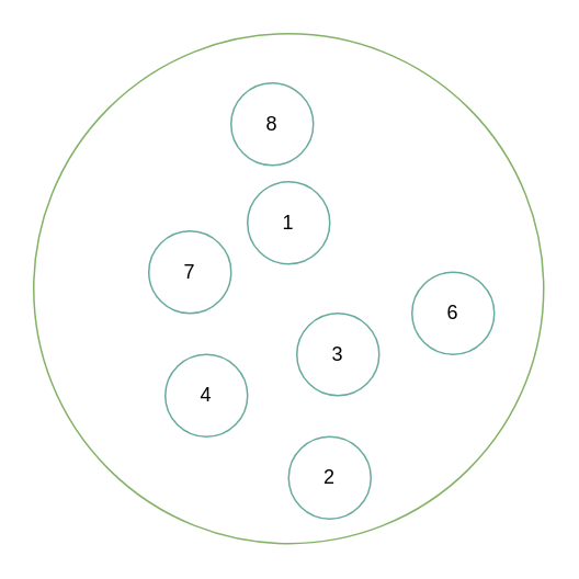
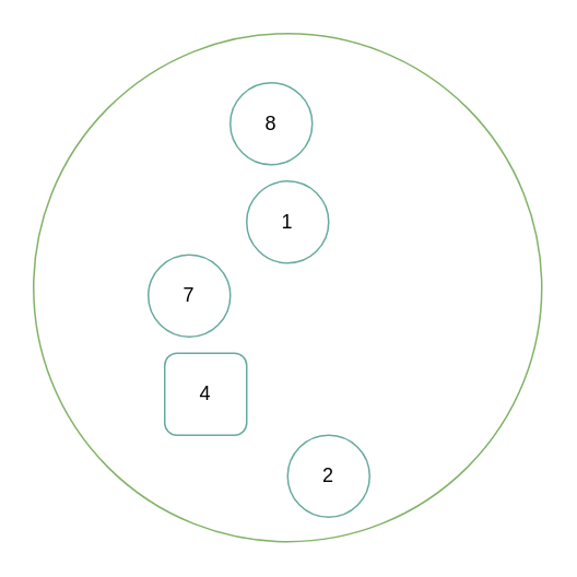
  <mxCell id="0" />
  <mxCell id="1" parent="0" />
  <mxCell id="2" value="" style="ellipse;whiteSpace=wrap;html=1;aspect=fixed;fillColor=none;strokeColor=#82b366;" vertex="1" parent="1"><mxGeometry x="20" y="20" width="310" height="310" as="geometry" /></mxCell>
- <mxCell id="3" value="7" style="ellipse;whiteSpace=wrap;html=1;aspect=fixed;fillColor=none;strokeColor=#67AB9F;" vertex="1" parent="1"><mxGeometry x="90" y="140" width="50" height="50" as="geometry" /></mxCell>
+ <mxCell id="3" value="7" style="ellipse;whiteSpace=wrap;html=1;aspect=fixed;fillColor=none;strokeColor=#67AB9F;" vertex="1" parent="1"><mxGeometry x="90" y="155" width="50" height="50" as="geometry" /></mxCell>
  <mxCell id="4" value="8" style="ellipse;whiteSpace=wrap;html=1;aspect=fixed;fillColor=none;strokeColor=#67AB9F;" vertex="1" parent="1"><mxGeometry x="140" y="50" width="50" height="50" as="geometry" /></mxCell>
  <mxCell id="5" value="1" style="ellipse;whiteSpace=wrap;html=1;aspect=fixed;fillColor=none;strokeColor=#67AB9F;" vertex="1" parent="1"><mxGeometry x="150" y="110" width="50" height="50" as="geometry" /></mxCell>
- <mxCell id="6" value="6" style="ellipse;whiteSpace=wrap;html=1;aspect=fixed;fillColor=none;strokeColor=#67AB9F;" vertex="1" parent="1"><mxGeometry x="250" y="165" width="50" height="50" as="geometry" /></mxCell>
- <mxCell id="7" value="3" style="ellipse;whiteSpace=wrap;html=1;aspect=fixed;fillColor=none;strokeColor=#67AB9F;" vertex="1" parent="1"><mxGeometry x="180" y="190" width="50" height="50" as="geometry" /></mxCell>
- <mxCell id="8" value="4" style="ellipse;whiteSpace=wrap;html=1;aspect=fixed;fillColor=none;strokeColor=#67AB9F;" vertex="1" parent="1"><mxGeometry x="100" y="215" width="50" height="50" as="geometry" /></mxCell>
+ <mxCell id="8" value="4" style="whiteSpace=wrap;html=1;aspect=fixed;fillColor=none;strokeColor=#67AB9F;rounded=1;" vertex="1" parent="1"><mxGeometry x="100" y="215" width="50" height="50" as="geometry" /></mxCell>
  <mxCell id="9" value="2" style="ellipse;whiteSpace=wrap;html=1;aspect=fixed;fillColor=none;strokeColor=#67AB9F;" vertex="1" parent="1"><mxGeometry x="175" y="265" width="50" height="50" as="geometry" /></mxCell>
